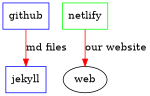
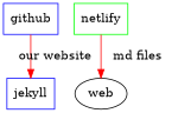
  digraph {
    node [color=blue shape=rectangle]
    edge [color=red]
    github
    jekyll
    netlify [color=green]
    web [color="" shape=""]
-   github -> jekyll [label="md files"]
-   netlify -> web [label="our website"]
+   github -> jekyll [label="our website"]
+   netlify -> web [label="md files"]
  }
